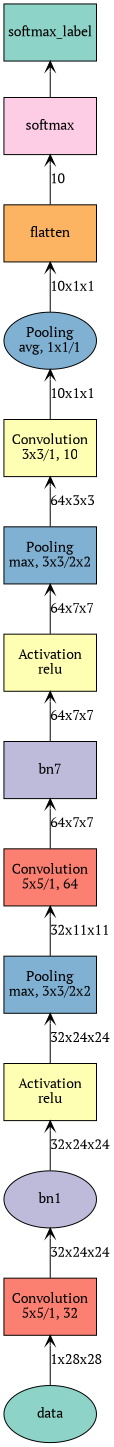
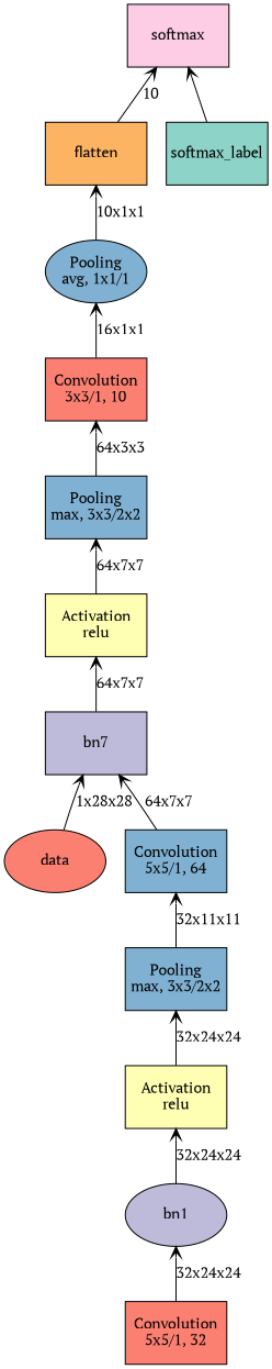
  digraph {
    fontname="PT Serif"
    node [fillcolor="#fb8072" fixedsize=true fontname="PT Serif" shape=box style=filled]
    edge [arrowtail=open dir=back fontname="PT Serif"]
-   n1 [fillcolor="#8dd3c7" height=0.8034 label=data shape=oval width=1.3]
+   n1 [height=0.8034 label=data shape=oval width=1.3]
    n2 [height=0.8034 label="Convolution\n5x5/1, 32" width=1.3]
    n3 [fillcolor="#bebada" height=0.8034 label=bn1 shape=ellipse width=1.3]
    n4 [fillcolor="#ffffb3" height=0.8034 label="Activation\nrelu" width=1.3]
    n5 [fillcolor="#80b1d3" height=0.8034 label="Pooling\nmax, 3x3/2x2" width=1.3]
-   n6 [height=0.8034 label="Convolution\n5x5/1, 64" width=1.3]
+   n6 [fillcolor="#80b1d3" height=0.8034 label="Convolution\n5x5/1, 64" width=1.3]
    n7 [fillcolor="#bebada" height=0.8034 label=bn7 width=1.3]
    n8 [fillcolor="#ffffb3" height=0.8034 label="Activation\nrelu" width=1.3]
    n9 [fillcolor="#80b1d3" height=0.8034 label="Pooling\nmax, 3x3/2x2" width=1.3]
-   n10 [fillcolor="#ffffb3" height=0.8034 label="Convolution\n3x3/1, 10" width=1.3]
+   n10 [height=0.8034 label="Convolution\n3x3/1, 10" width=1.3]
    n11 [fillcolor="#80b1d3" height=0.8034 label="Pooling\navg, 1x1/1" shape=ellipse width=1.3]
    n12 [fillcolor="#fdb462" height=0.8034 label=flatten width=1.3]
    n13 [fillcolor="#8dd3c7" height=0.8034 label=softmax_label width=1.3]
    n14 [fillcolor="#fccde5" height=0.8034 label=softmax width=1.3]
-   n2 -> n1 [label="1x28x28"]
+   n7 -> n1 [label="1x28x28"]
    n3 -> n2 [label="32x24x24"]
    n4 -> n3 [label="32x24x24"]
    n5 -> n4 [label="32x24x24"]
    n6 -> n5 [label="32x11x11"]
    n7 -> n6 [label="64x7x7"]
    n8 -> n7 [label="64x7x7"]
    n9 -> n8 [label="64x7x7"]
    n10 -> n9 [label="64x3x3"]
-   n11 -> n10 [label="10x1x1"]
+   n11 -> n10 [label="16x1x1"]
    n12 -> n11 [label="10x1x1"]
    n14 -> n12 [label=10]
-   n13 -> n14
+   n14 -> n13
  }
